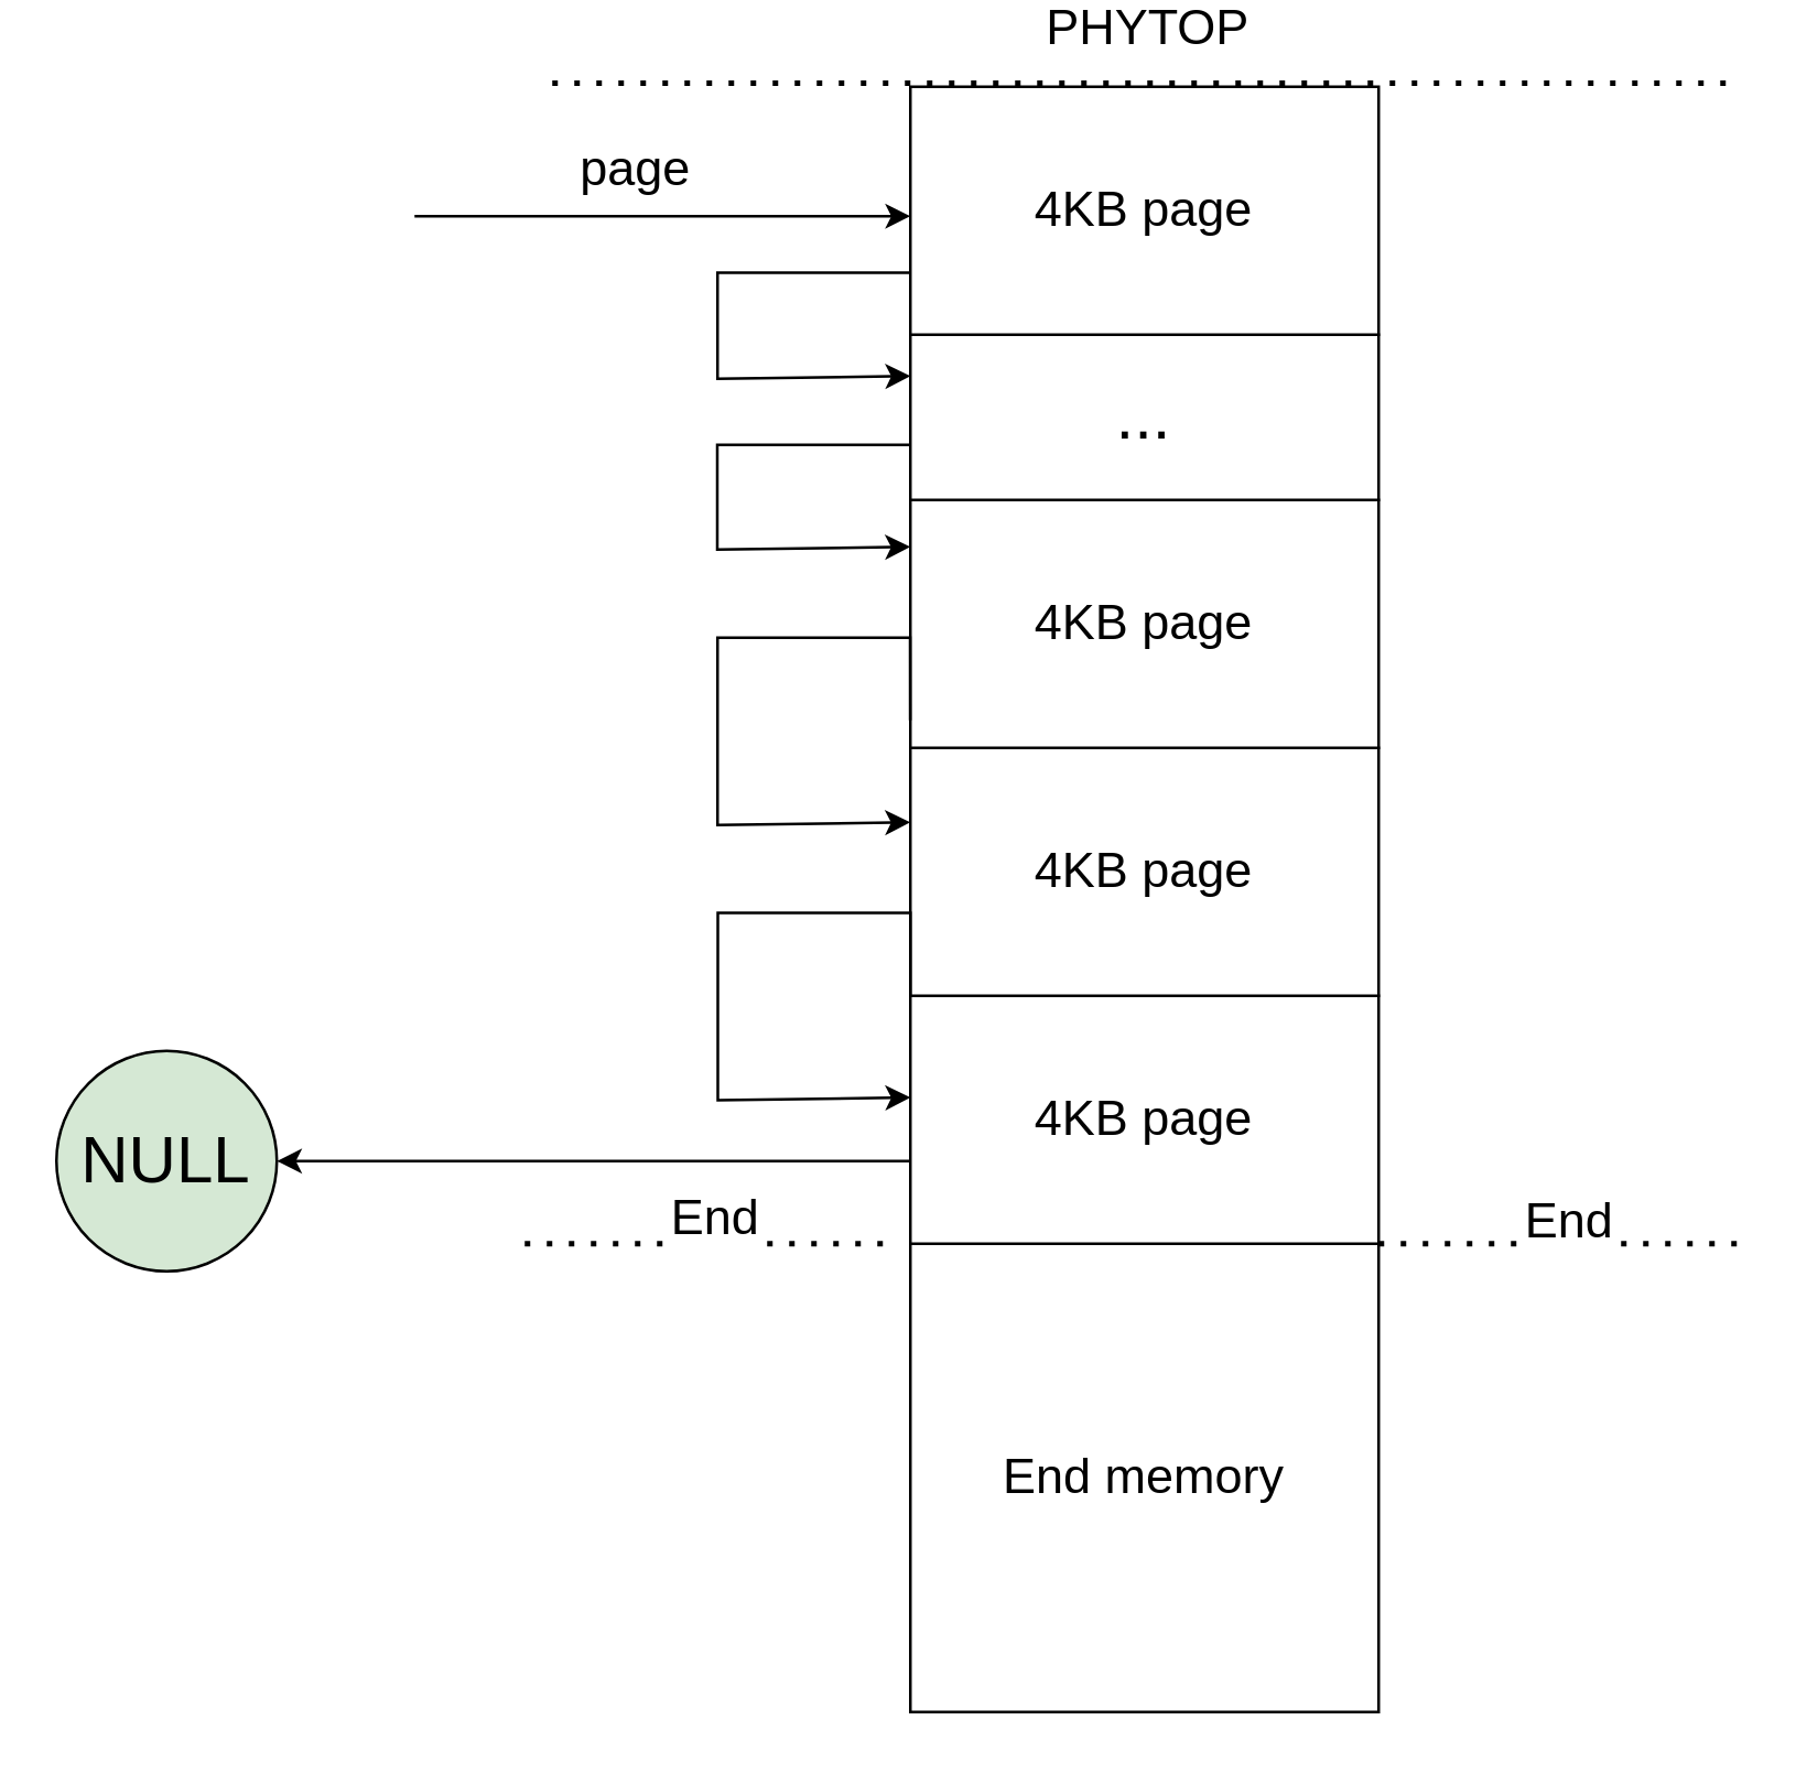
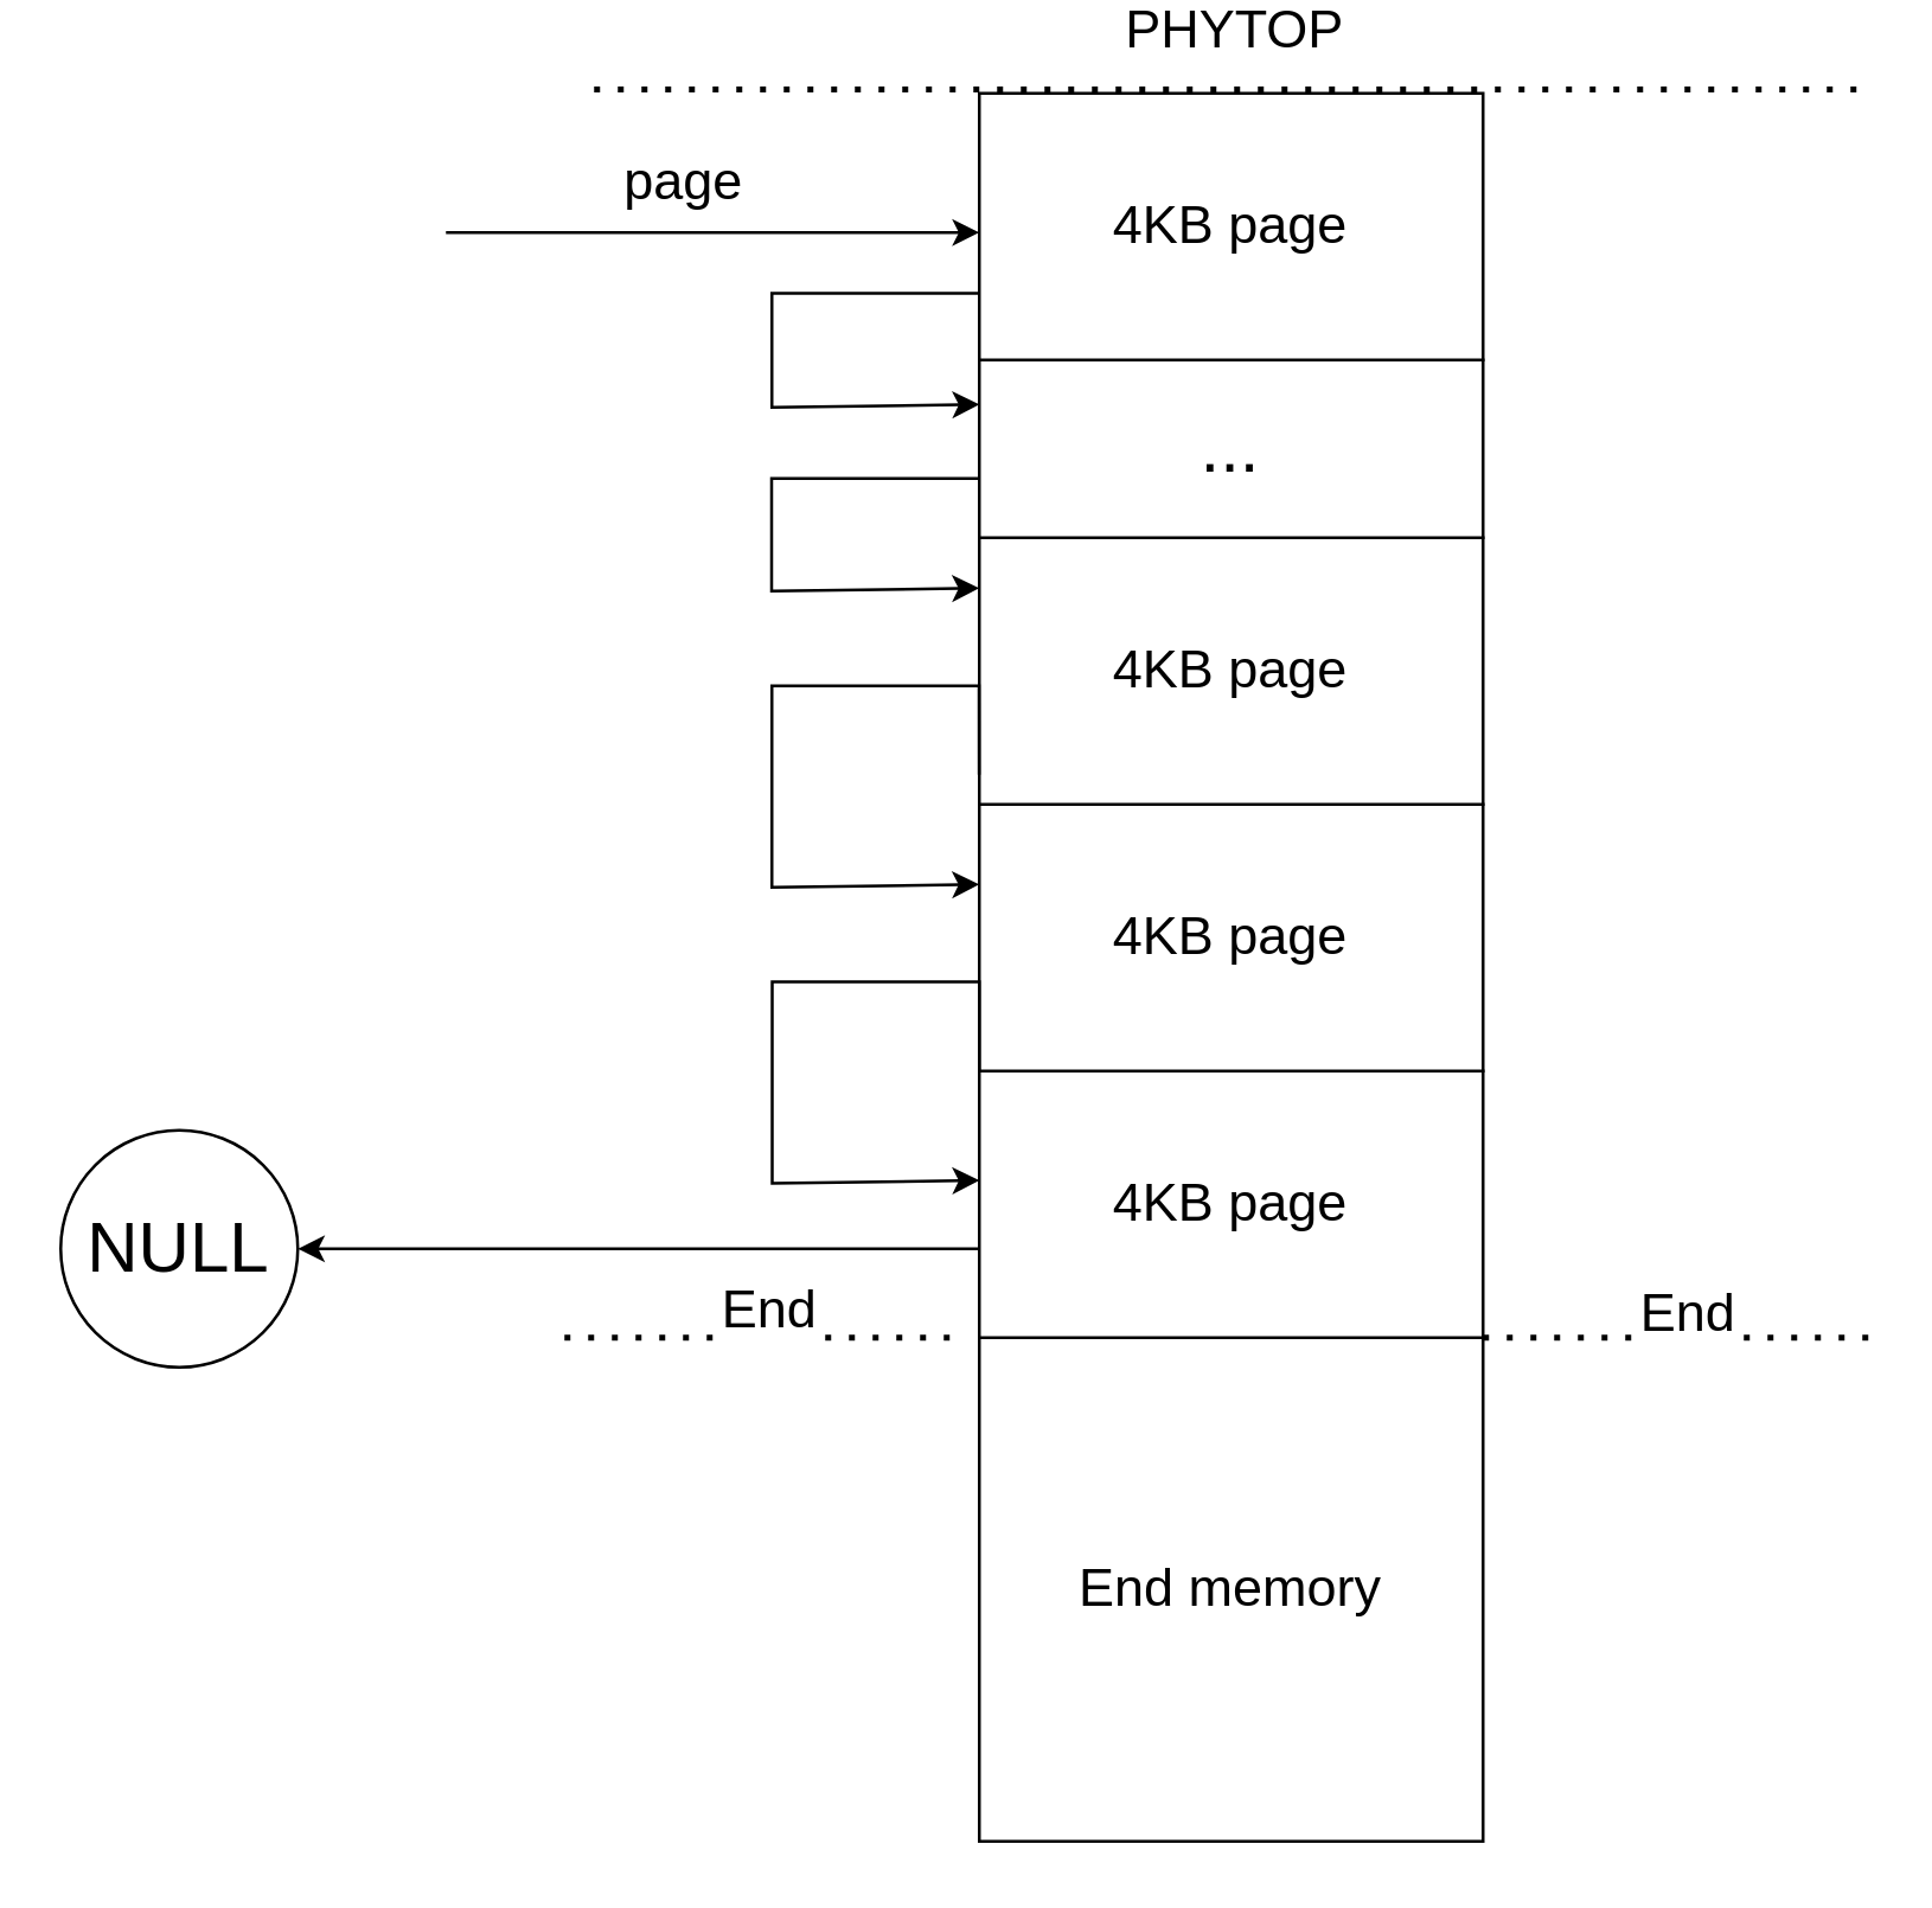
  <mxCell id="0" />
  <mxCell id="1" parent="0" />
  <mxCell id="2" value="&lt;font style=&quot;font-size: 18px;&quot;&gt;End memory&lt;/font&gt;" style="whiteSpace=wrap;html=1;aspect=fixed;" vertex="1" parent="1"><mxGeometry x="330" y="442" width="170" height="170" as="geometry" /></mxCell>
  <mxCell id="3" value="" style="endArrow=none;dashed=1;html=1;dashPattern=1 3;strokeWidth=2;rounded=0;exitX=1;exitY=0;exitDx=0;exitDy=0;" edge="1" parent="1" source="2"><mxGeometry width="50" height="50" relative="1" as="geometry"><mxPoint x="450" y="322" as="sourcePoint" /><mxPoint x="630" y="442" as="targetPoint" /><Array as="points" /></mxGeometry></mxCell>
  <mxCell id="4" value="&lt;font style=&quot;font-size: 18px;&quot;&gt;End&lt;/font&gt;" style="edgeLabel;html=1;align=center;verticalAlign=middle;resizable=0;points=[];" vertex="1" connectable="0" parent="3"><mxGeometry x="0.044" y="9" relative="1" as="geometry"><mxPoint as="offset" /></mxGeometry></mxCell>
  <mxCell id="5" value="&lt;font style=&quot;font-size: 18px;&quot;&gt;4KB page&lt;/font&gt;" style="rounded=0;whiteSpace=wrap;html=1;" vertex="1" parent="1"><mxGeometry x="330" y="352" width="170" height="90" as="geometry" /></mxCell>
  <mxCell id="6" value="&lt;font style=&quot;font-size: 18px;&quot;&gt;4KB page&lt;/font&gt;" style="rounded=0;whiteSpace=wrap;html=1;" vertex="1" parent="1"><mxGeometry x="330" y="262" width="170" height="90" as="geometry" /></mxCell>
  <mxCell id="7" value="&lt;font style=&quot;font-size: 18px;&quot;&gt;4KB page&lt;/font&gt;" style="rounded=0;whiteSpace=wrap;html=1;" vertex="1" parent="1"><mxGeometry x="330" y="172" width="170" height="90" as="geometry" /></mxCell>
  <mxCell id="8" value="&lt;font style=&quot;font-size: 24px;&quot;&gt;...&lt;/font&gt;" style="rounded=0;whiteSpace=wrap;html=1;" vertex="1" parent="1"><mxGeometry x="330" y="112" width="170" height="60" as="geometry" /></mxCell>
  <mxCell id="9" style="edgeStyle=orthogonalEdgeStyle;rounded=0;orthogonalLoop=1;jettySize=auto;html=1;exitX=0;exitY=0.75;exitDx=0;exitDy=0;entryX=0;entryY=0.25;entryDx=0;entryDy=0;" edge="1" parent="1" source="10" target="8"><mxGeometry relative="1" as="geometry"><mxPoint x="320" y="132" as="targetPoint" /><Array as="points"><mxPoint x="260" y="90" /><mxPoint x="260" y="128" /><mxPoint x="330" y="128" /></Array></mxGeometry></mxCell>
  <mxCell id="10" value="&lt;font style=&quot;font-size: 18px;&quot;&gt;4KB page&lt;/font&gt;" style="rounded=0;whiteSpace=wrap;html=1;" vertex="1" parent="1"><mxGeometry x="330" y="22" width="170" height="90" as="geometry" /></mxCell>
  <mxCell id="11" value="" style="endArrow=none;dashed=1;html=1;dashPattern=1 3;strokeWidth=2;rounded=0;" edge="1" parent="1"><mxGeometry width="50" height="50" relative="1" as="geometry"><mxPoint x="200" y="20.67" as="sourcePoint" /><mxPoint x="630" y="20.67" as="targetPoint" /><Array as="points" /></mxGeometry></mxCell>
  <mxCell id="12" value="&lt;font style=&quot;font-size: 18px;&quot;&gt;PHYTOP&lt;/font&gt;" style="edgeLabel;html=1;align=center;verticalAlign=middle;resizable=0;points=[];" vertex="1" connectable="0" parent="11"><mxGeometry x="0.044" y="9" relative="1" as="geometry"><mxPoint x="-9" y="-11" as="offset" /></mxGeometry></mxCell>
  <mxCell id="13" value="" style="endArrow=none;dashed=1;html=1;dashPattern=1 3;strokeWidth=2;rounded=0;exitX=1;exitY=0;exitDx=0;exitDy=0;" edge="1" parent="1"><mxGeometry width="50" height="50" relative="1" as="geometry"><mxPoint x="190" y="442" as="sourcePoint" /><mxPoint x="320" y="442" as="targetPoint" /><Array as="points" /></mxGeometry></mxCell>
  <mxCell id="14" value="&lt;font style=&quot;font-size: 18px;&quot;&gt;End&lt;/font&gt;" style="edgeLabel;html=1;align=center;verticalAlign=middle;resizable=0;points=[];" vertex="1" connectable="0" parent="13"><mxGeometry x="0.044" y="9" relative="1" as="geometry"><mxPoint y="-1" as="offset" /></mxGeometry></mxCell>
  <mxCell id="15" value="" style="endArrow=classic;html=1;rounded=0;" edge="1" parent="1"><mxGeometry width="50" height="50" relative="1" as="geometry"><mxPoint x="150" y="69" as="sourcePoint" /><mxPoint x="330" y="69" as="targetPoint" /></mxGeometry></mxCell>
  <mxCell id="16" value="&lt;font style=&quot;font-size: 18px;&quot;&gt;page&lt;/font&gt;" style="text;html=1;align=center;verticalAlign=middle;resizable=0;points=[];autosize=1;strokeColor=none;fillColor=none;" vertex="1" parent="1"><mxGeometry x="190" y="32" width="80" height="40" as="geometry" /></mxCell>
  <mxCell id="17" style="edgeStyle=orthogonalEdgeStyle;rounded=0;orthogonalLoop=1;jettySize=auto;html=1;exitX=0;exitY=0.75;exitDx=0;exitDy=0;entryX=0;entryY=0.25;entryDx=0;entryDy=0;" edge="1" parent="1"><mxGeometry relative="1" as="geometry"><mxPoint x="329.93" y="189" as="targetPoint" /><mxPoint x="329.93" y="152" as="sourcePoint" /><Array as="points"><mxPoint x="259.93" y="152" /><mxPoint x="259.93" y="190" /><mxPoint x="329.93" y="190" /></Array></mxGeometry></mxCell>
  <mxCell id="18" style="edgeStyle=orthogonalEdgeStyle;rounded=0;orthogonalLoop=1;jettySize=auto;html=1;exitX=0;exitY=0.75;exitDx=0;exitDy=0;entryX=0;entryY=0.25;entryDx=0;entryDy=0;" edge="1" parent="1"><mxGeometry relative="1" as="geometry"><mxPoint x="329.93" y="289" as="targetPoint" /><mxPoint x="329.93" y="252" as="sourcePoint" /><Array as="points"><mxPoint x="330" y="222" /><mxPoint x="260" y="222" /><mxPoint x="260" y="290" /><mxPoint x="330" y="290" /></Array></mxGeometry></mxCell>
  <mxCell id="19" style="edgeStyle=orthogonalEdgeStyle;rounded=0;orthogonalLoop=1;jettySize=auto;html=1;exitX=0;exitY=0.75;exitDx=0;exitDy=0;entryX=0;entryY=0.25;entryDx=0;entryDy=0;" edge="1" parent="1"><mxGeometry relative="1" as="geometry"><mxPoint x="330" y="388.93" as="targetPoint" /><mxPoint x="330" y="351.93" as="sourcePoint" /><Array as="points"><mxPoint x="330.07" y="321.93" /><mxPoint x="260.07" y="321.93" /><mxPoint x="260.07" y="389.93" /><mxPoint x="330.07" y="389.93" /></Array></mxGeometry></mxCell>
  <mxCell id="20" value="" style="endArrow=classic;html=1;rounded=0;" edge="1" parent="1"><mxGeometry width="50" height="50" relative="1" as="geometry"><mxPoint x="330" y="412" as="sourcePoint" /><mxPoint x="100" y="412" as="targetPoint" /></mxGeometry></mxCell>
- <mxCell id="21" value="&lt;font style=&quot;font-size: 24px;&quot;&gt;NULL&lt;/font&gt;" style="ellipse;whiteSpace=wrap;html=1;aspect=fixed;fillColor=#d5e8d4;" vertex="1" parent="1"><mxGeometry x="20" y="372" width="80" height="80" as="geometry" /></mxCell>
+ <mxCell id="21" value="&lt;font style=&quot;font-size: 24px;&quot;&gt;NULL&lt;/font&gt;" style="ellipse;whiteSpace=wrap;html=1;aspect=fixed;" vertex="1" parent="1"><mxGeometry x="20" y="372" width="80" height="80" as="geometry" /></mxCell>
